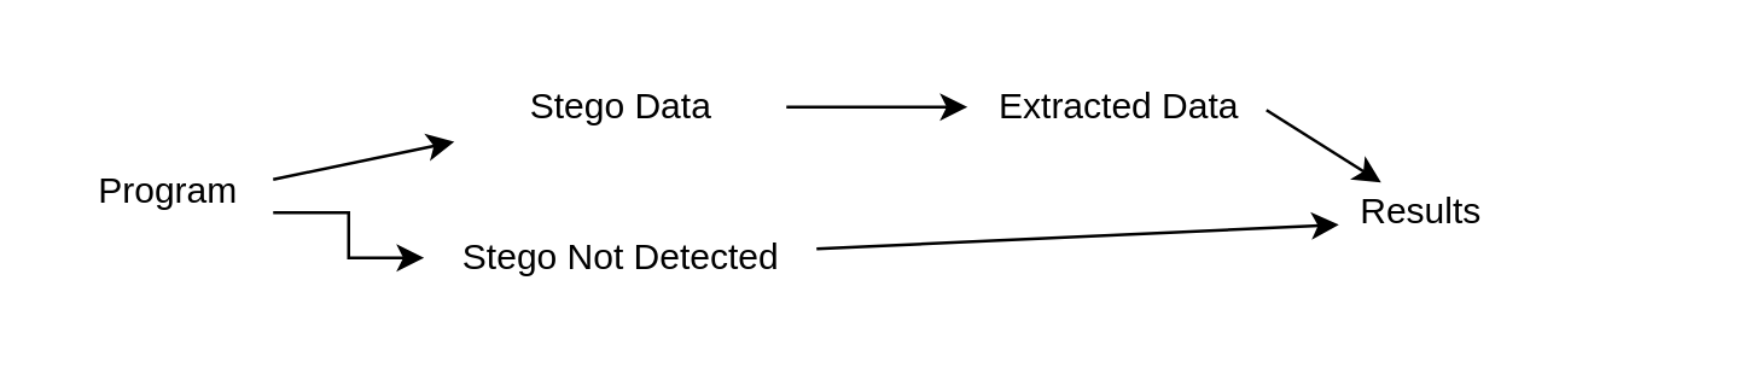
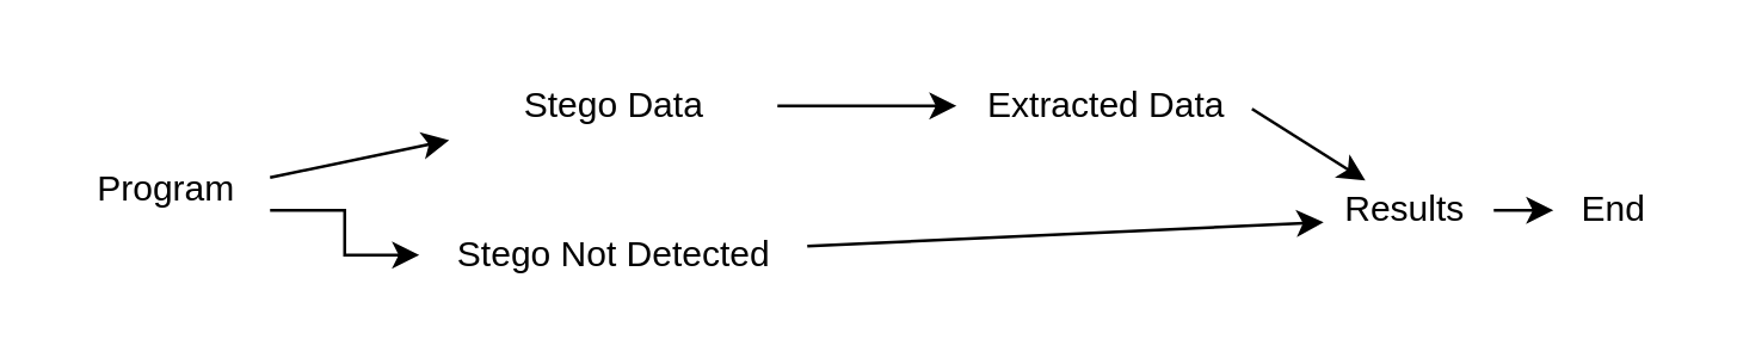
  <mxCell id="0" />
  <mxCell id="1" parent="0" />
  <mxCell id="2" value="" style="edgeStyle=orthogonalEdgeStyle;rounded=0;orthogonalLoop=1;jettySize=auto;html=1;" edge="1" parent="1" source="3" target="6"><mxGeometry relative="1" as="geometry" /></mxCell>
  <mxCell id="3" value="&lt;div&gt;Program&lt;/div&gt;&lt;div&gt;&lt;br&gt;&lt;/div&gt;" style="text;html=1;align=center;verticalAlign=middle;resizable=0;points=[];autosize=1;strokeColor=none;fillColor=none;" vertex="1" parent="1"><mxGeometry x="20" y="50" width="70" height="40" as="geometry" /></mxCell>
  <mxCell id="4" value="&lt;div&gt;Extracted Data&lt;/div&gt;" style="text;html=1;align=center;verticalAlign=middle;resizable=0;points=[];autosize=1;strokeColor=none;fillColor=none;" vertex="1" parent="1"><mxGeometry x="320" y="20" width="100" height="30" as="geometry" /></mxCell>
  <mxCell id="5" value="Stego Data" style="text;html=1;align=center;verticalAlign=middle;resizable=0;points=[];autosize=1;strokeColor=none;fillColor=none;" vertex="1" parent="1"><mxGeometry x="150" y="20" width="110" height="30" as="geometry" /></mxCell>
  <mxCell id="6" value="&lt;div&gt;Stego Not Detected&lt;/div&gt;" style="text;html=1;align=center;verticalAlign=middle;resizable=0;points=[];autosize=1;strokeColor=none;fillColor=none;" vertex="1" parent="1"><mxGeometry x="140" y="70" width="130" height="30" as="geometry" /></mxCell>
+ <mxCell id="7" value="&lt;div&gt;End&lt;/div&gt;" style="text;html=1;align=center;verticalAlign=middle;resizable=0;points=[];autosize=1;strokeColor=none;fillColor=none;" vertex="1" parent="1"><mxGeometry x="520" y="55" width="40" height="30" as="geometry" /></mxCell>
  <mxCell id="8" value="Results" style="text;html=1;align=center;verticalAlign=middle;resizable=0;points=[];autosize=1;strokeColor=none;fillColor=none;" vertex="1" parent="1"><mxGeometry x="440" y="55" width="60" height="30" as="geometry" /></mxCell>
  <mxCell id="9" value="" style="endArrow=classic;html=1;rounded=0;exitX=1;exitY=0.225;exitDx=0;exitDy=0;exitPerimeter=0;" edge="1" parent="1" source="3" target="5"><mxGeometry width="50" height="50" relative="1" as="geometry"><mxPoint x="160" y="200" as="sourcePoint" /><mxPoint x="210" y="150" as="targetPoint" /></mxGeometry></mxCell>
  <mxCell id="10" value="" style="endArrow=classic;html=1;rounded=0;" edge="1" parent="1" source="5" target="4"><mxGeometry width="50" height="50" relative="1" as="geometry"><mxPoint x="260" y="33" as="sourcePoint" /><mxPoint x="320" y="20" as="targetPoint" /></mxGeometry></mxCell>
  <mxCell id="11" value="" style="endArrow=classic;html=1;rounded=0;entryX=0.05;entryY=0.633;entryDx=0;entryDy=0;entryPerimeter=0;" edge="1" parent="1" source="6" target="8"><mxGeometry width="50" height="50" relative="1" as="geometry"><mxPoint x="280" y="80" as="sourcePoint" /><mxPoint x="340" y="80" as="targetPoint" /></mxGeometry></mxCell>
  <mxCell id="12" value="" style="endArrow=classic;html=1;rounded=0;exitX=0.99;exitY=0.533;exitDx=0;exitDy=0;exitPerimeter=0;entryX=0.283;entryY=0.167;entryDx=0;entryDy=0;entryPerimeter=0;" edge="1" parent="1" source="4" target="8"><mxGeometry width="50" height="50" relative="1" as="geometry"><mxPoint x="280" y="55" as="sourcePoint" /><mxPoint x="340" y="55" as="targetPoint" /></mxGeometry></mxCell>
+ <mxCell id="13" value="" style="endArrow=classic;html=1;rounded=0;" edge="1" parent="1" source="8" target="7"><mxGeometry width="50" height="50" relative="1" as="geometry"><mxPoint x="290" y="65" as="sourcePoint" /><mxPoint x="350" y="65" as="targetPoint" /><Array as="points" /></mxGeometry></mxCell>
